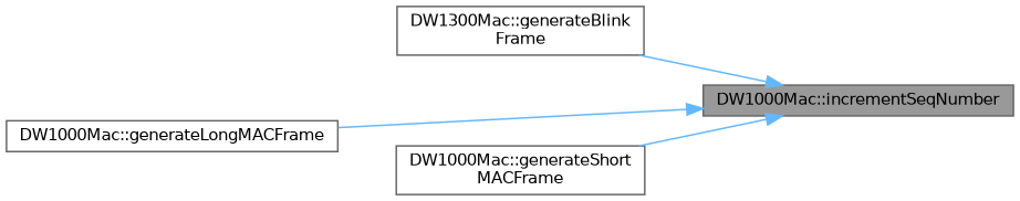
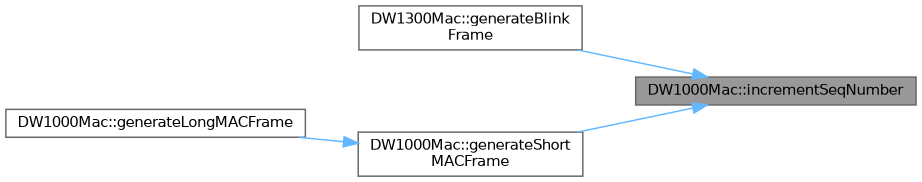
  digraph {
    fontname="DejaVu Sans"
    rankdir=RL
    node [color=grey40 fillcolor=white fontname="DejaVu Sans" fontsize=10 shape=box style=filled]
    edge [color=steelblue1 dir=back fontname="DejaVu Sans" fontsize=10 labelfontname=Helvetica labelfontsize=10 style=solid]
    n1 [color=gray40 fillcolor=grey60 fontcolor=black height=0.2 label="DW1000Mac::incrementSeqNumber" width=0.4]
    n2 [height=0.2 label="DW1300Mac::generateBlink\lFrame" width=0.4]
    n3 [height=0.2 label="DW1000Mac::generateLongMACFrame" width=0.4]
    n4 [height=0.2 label="DW1000Mac::generateShort\lMACFrame" width=0.4]
    n1 -> n2
-   n1 -> n3
+   n4 -> n3
    n1 -> n4
  }
